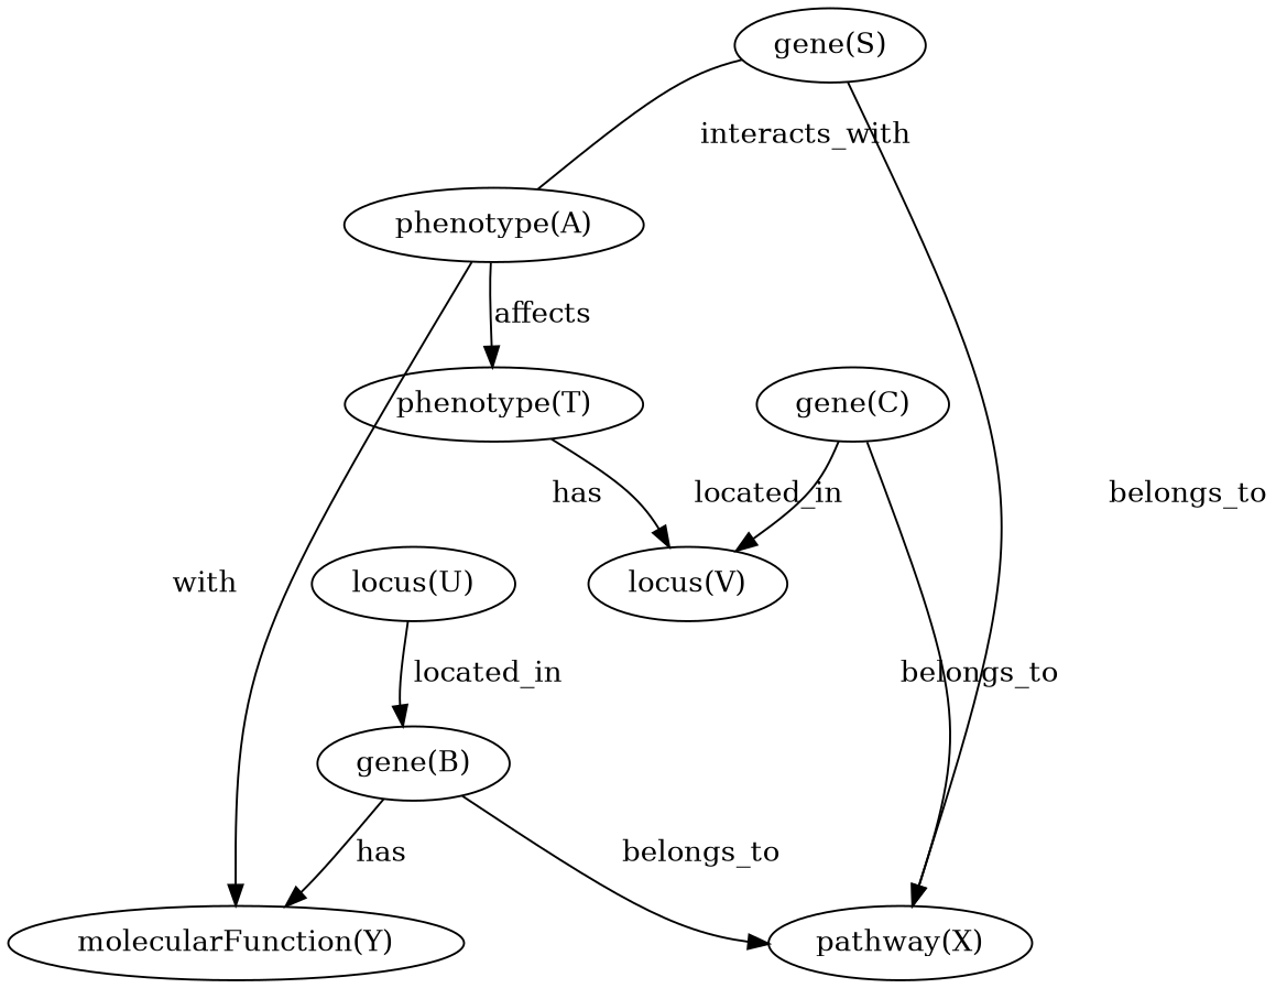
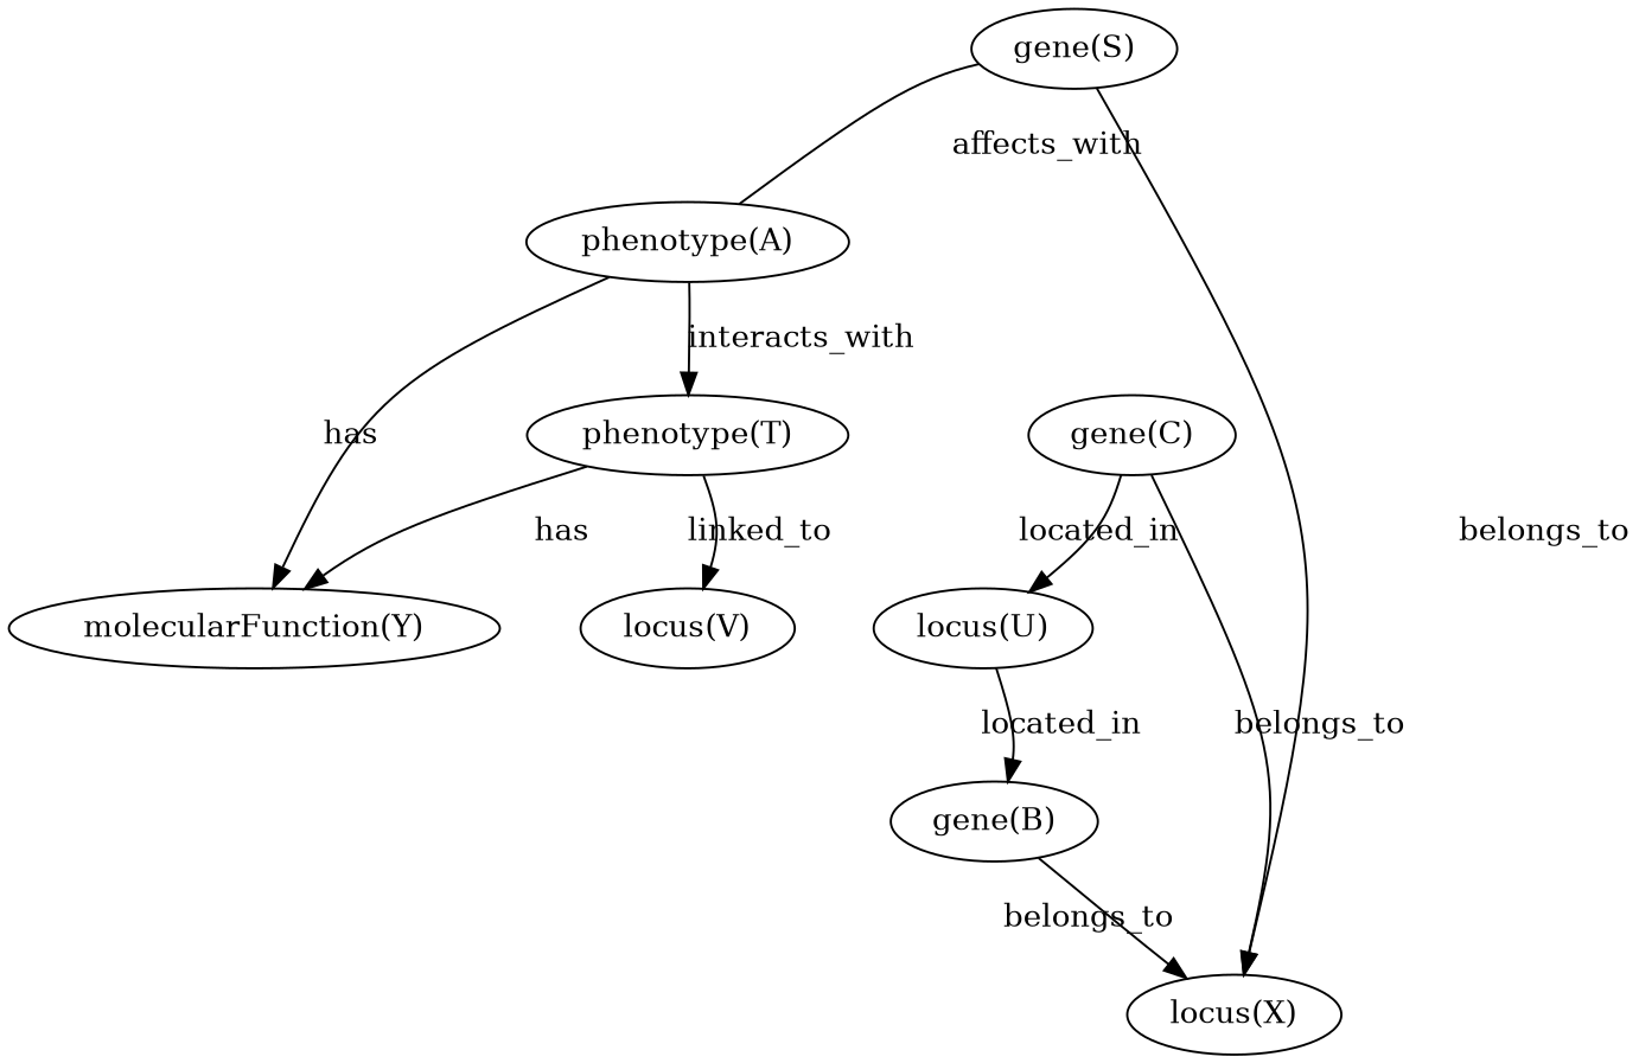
  digraph {
    nodesep=0.5
    splines=curved
    n1 [label="phenotype(A)"]
    n2 [label="molecularFunction(Y)"]
    n3 [label="phenotype(T)"]
    n4 [label="locus(V)"]
    n5 [label="locus(U)"]
    n6 [label="gene(S)"]
-   n7 [label="pathway(X)"]
+   n7 [label="locus(X)"]
    n8 [label="gene(B)"]
    n9 [label="gene(C)"]
-   n1 -> n2 [label=with]
-   n1 -> n3 [label=affects]
-   n3 -> n4 [label=has]
+   n1 -> n2 [label=has]
+   n1 -> n3 [label=interacts_with]
+   n3 -> n4 [label=linked_to]
    n3 -> n5 [style=invis]
    n5 -> n8 [label=located_in]
-   n6 -> n1 [dir=none label=interacts_with]
+   n6 -> n1 [dir=none label=affects_with]
    n6 -> n7 [label=belongs_to]
-   n8 -> n2 [label=has]
+   n3 -> n2 [label=has]
    n8 -> n7 [label=belongs_to]
-   n9 -> n4 [label=located_in]
+   n9 -> n5 [label=located_in]
    n9 -> n7 [label=belongs_to]
  }
